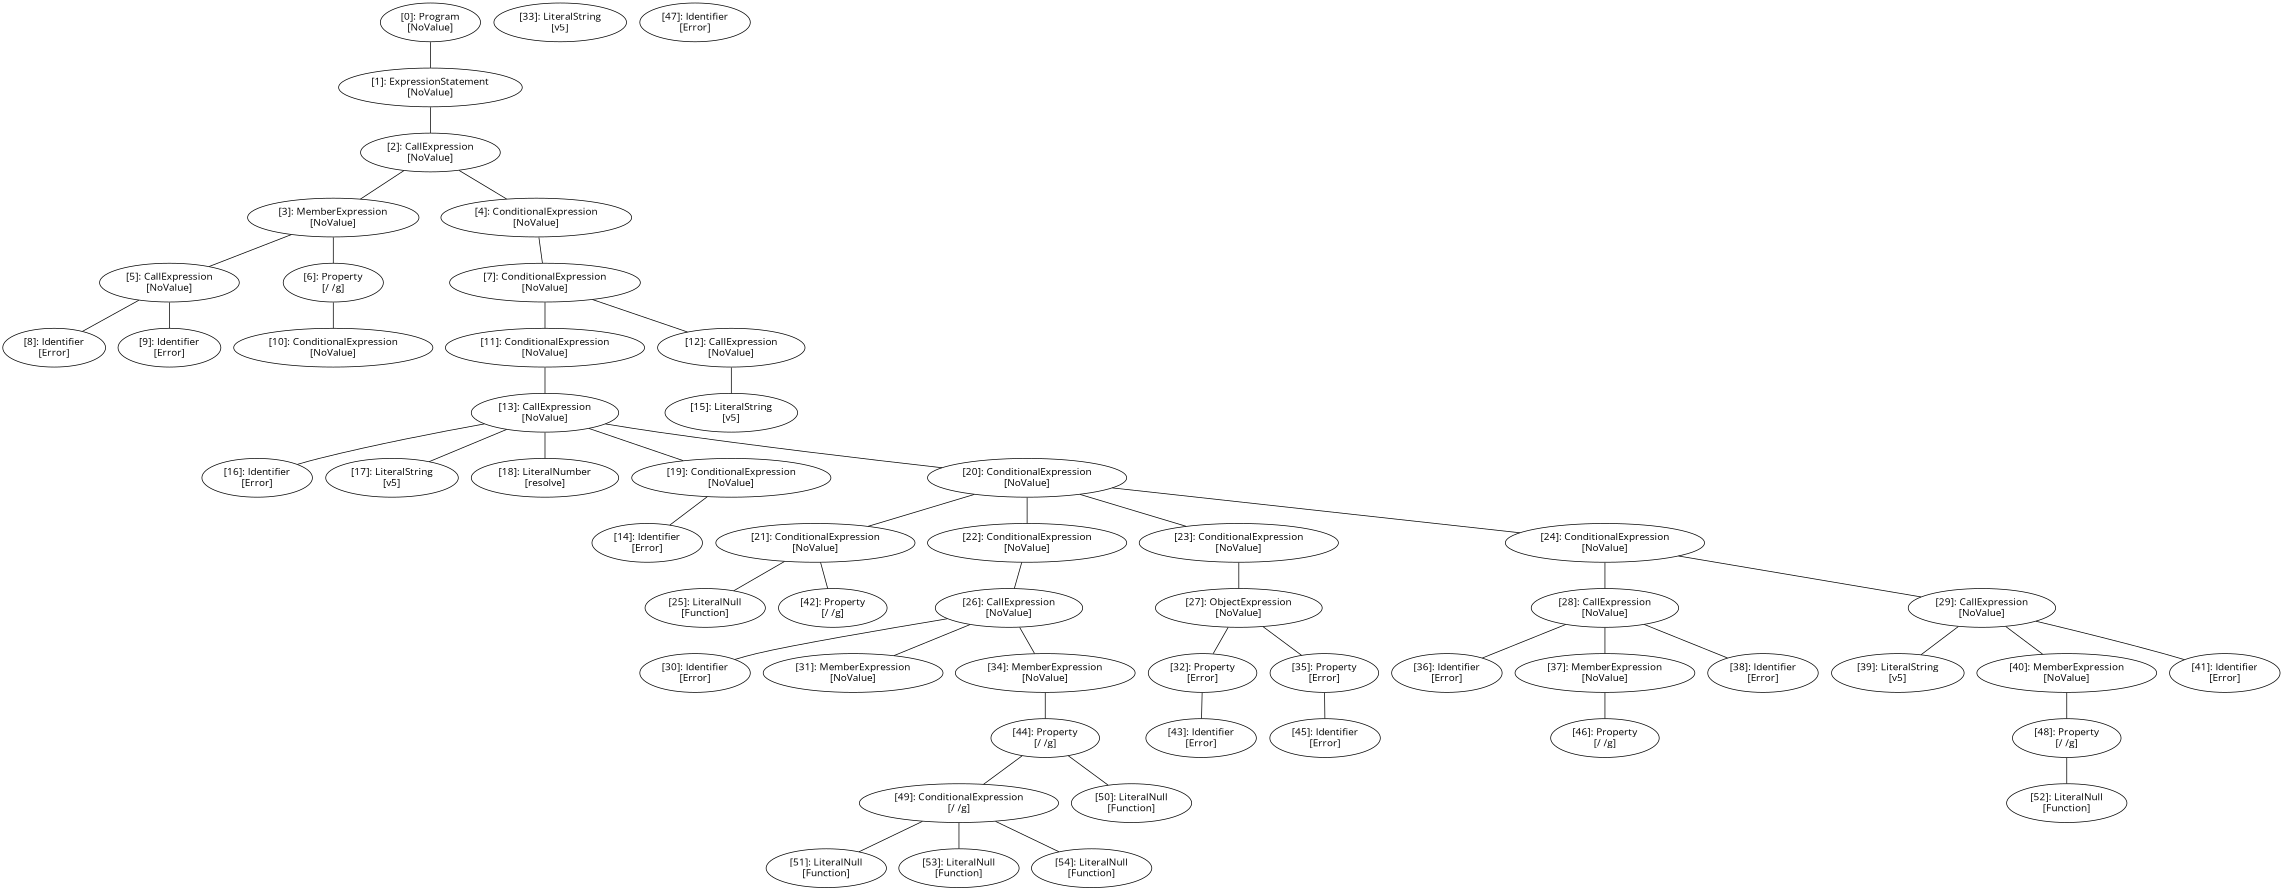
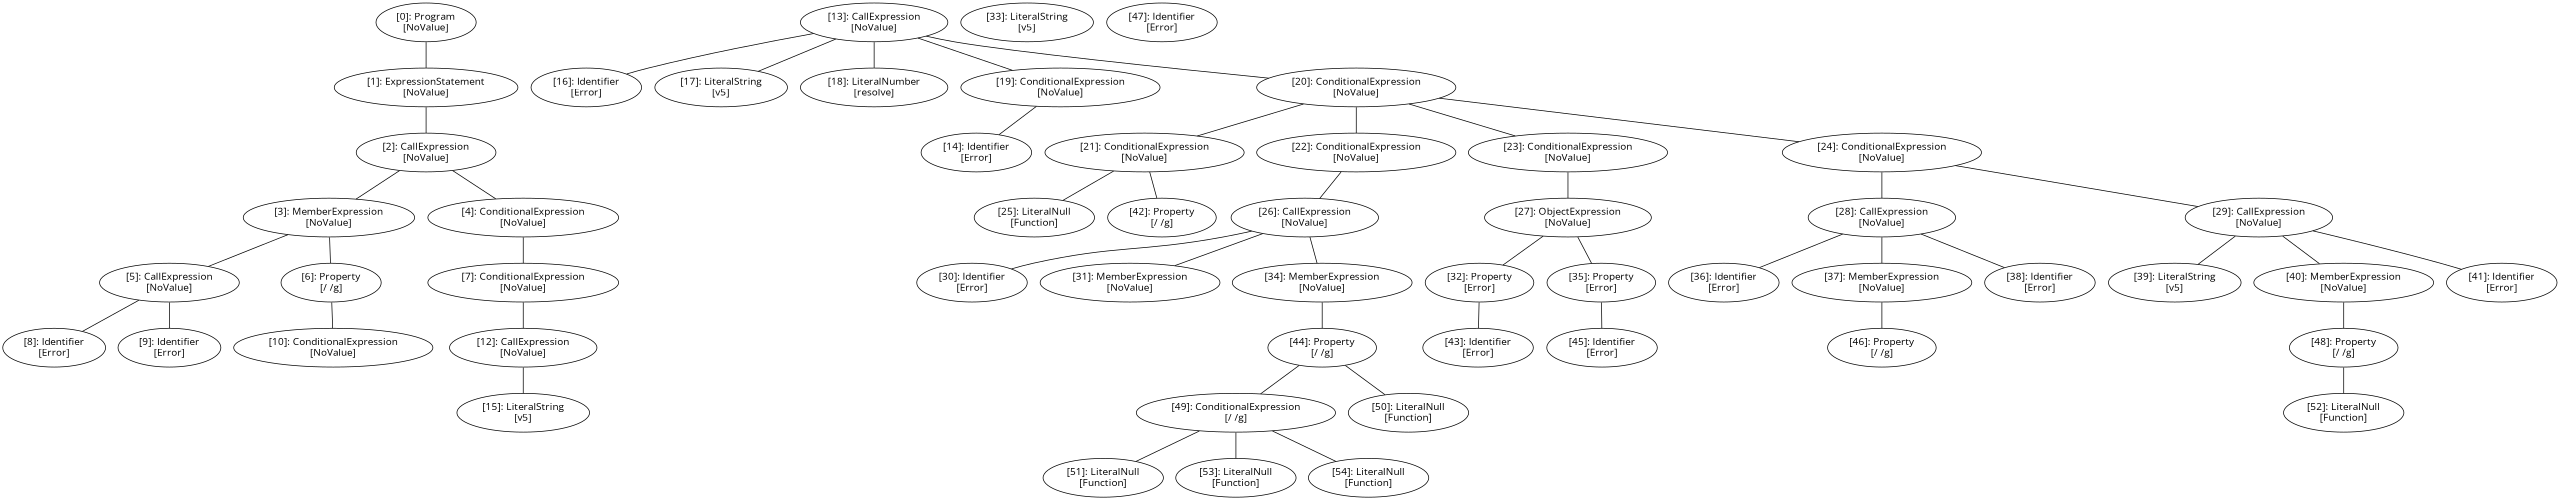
  graph {
    fontname="Open Sans"
    node [fontname="Open Sans"]
    edge [fontname="Open Sans"]
    n1 [label="[0]: Program\n[NoValue]"]
    n2 [label="[1]: ExpressionStatement\n[NoValue]"]
    n3 [label="[2]: CallExpression\n[NoValue]"]
    n4 [label="[3]: MemberExpression\n[NoValue]"]
    n5 [label="[4]: ConditionalExpression\n[NoValue]"]
    n6 [label="[5]: CallExpression\n[NoValue]"]
    n7 [label="[6]: Property\n[/ /g]"]
    n8 [label="[7]: ConditionalExpression\n[NoValue]"]
    n9 [label="[8]: Identifier\n[Error]"]
    n10 [label="[9]: Identifier\n[Error]"]
    n11 [label="[10]: ConditionalExpression\n[NoValue]"]
-   n12 [label="[11]: ConditionalExpression\n[NoValue]"]
    n13 [label="[12]: CallExpression\n[NoValue]"]
    n14 [label="[13]: CallExpression\n[NoValue]"]
    n15 [label="[15]: LiteralString\n[v5]"]
    n16 [label="[16]: Identifier\n[Error]"]
    n17 [label="[17]: LiteralString\n[v5]"]
    n18 [label="[18]: LiteralNumber\n[resolve]"]
    n19 [label="[19]: ConditionalExpression\n[NoValue]"]
    n20 [label="[20]: ConditionalExpression\n[NoValue]"]
    n21 [label="[14]: Identifier\n[Error]"]
    n22 [label="[21]: ConditionalExpression\n[NoValue]"]
    n23 [label="[22]: ConditionalExpression\n[NoValue]"]
    n24 [label="[23]: ConditionalExpression\n[NoValue]"]
    n25 [label="[24]: ConditionalExpression\n[NoValue]"]
    n26 [label="[25]: LiteralNull\n[Function]"]
    n27 [label="[42]: Property\n[/ /g]"]
    n28 [label="[26]: CallExpression\n[NoValue]"]
    n29 [label="[27]: ObjectExpression\n[NoValue]"]
    n30 [label="[28]: CallExpression\n[NoValue]"]
    n31 [label="[29]: CallExpression\n[NoValue]"]
    n32 [label="[30]: Identifier\n[Error]"]
    n33 [label="[31]: MemberExpression\n[NoValue]"]
    n34 [label="[34]: MemberExpression\n[NoValue]"]
    n35 [label="[32]: Property\n[Error]"]
    n36 [label="[35]: Property\n[Error]"]
    n37 [label="[36]: Identifier\n[Error]"]
    n38 [label="[37]: MemberExpression\n[NoValue]"]
    n39 [label="[38]: Identifier\n[Error]"]
    n40 [label="[39]: LiteralString\n[v5]"]
    n41 [label="[40]: MemberExpression\n[NoValue]"]
    n42 [label="[41]: Identifier\n[Error]"]
    n43 [label="[44]: Property\n[/ /g]"]
    n44 [label="[43]: Identifier\n[Error]"]
    n45 [label="[45]: Identifier\n[Error]"]
    n46 [label="[46]: Property\n[/ /g]"]
    n47 [label="[48]: Property\n[/ /g]"]
    n48 [label="[33]: LiteralString\n[v5]"]
    n49 [label="[49]: ConditionalExpression\n[/ /g]"]
    n50 [label="[50]: LiteralNull\n[Function]"]
    n51 [label="[52]: LiteralNull\n[Function]"]
    n52 [label="[51]: LiteralNull\n[Function]"]
    n53 [label="[53]: LiteralNull\n[Function]"]
    n54 [label="[54]: LiteralNull\n[Function]"]
    n55 [label="[47]: Identifier\n[Error]"]
    n1 -- n2
    n2 -- n3
    n3 -- n4
    n3 -- n5
    n4 -- n6
    n4 -- n7
    n5 -- n8
    n6 -- n9
    n6 -- n10
    n7 -- n11
-   n8 -- n12
    n8 -- n13
-   n12 -- n14
    n13 -- n15
    n14 -- n16
    n14 -- n17
    n14 -- n18
    n14 -- n19
    n14 -- n20
    n19 -- n21
    n20 -- n22
    n20 -- n23
    n20 -- n24
    n20 -- n25
    n22 -- n26
    n22 -- n27
    n23 -- n28
    n24 -- n29
    n25 -- n30
    n25 -- n31
    n28 -- n32
    n28 -- n33
    n28 -- n34
    n29 -- n35
    n29 -- n36
    n30 -- n37
    n30 -- n38
    n30 -- n39
    n31 -- n40
    n31 -- n41
    n31 -- n42
    n34 -- n43
    n35 -- n44
    n36 -- n45
    n38 -- n46
    n41 -- n47
    n43 -- n49
    n43 -- n50
    n47 -- n51
    n49 -- n52
    n49 -- n53
    n49 -- n54
  }
